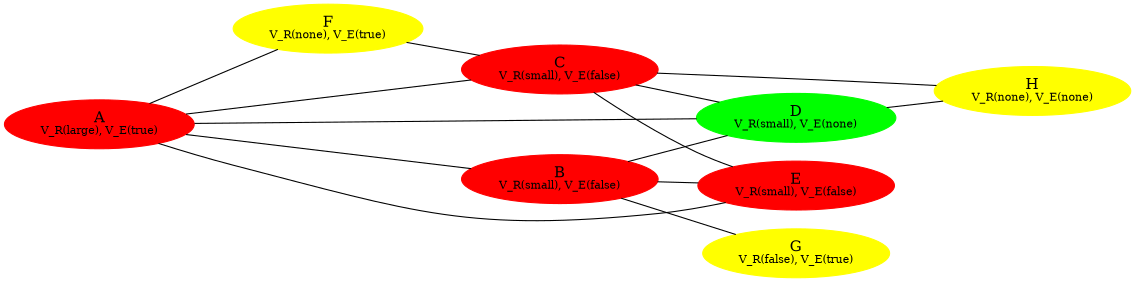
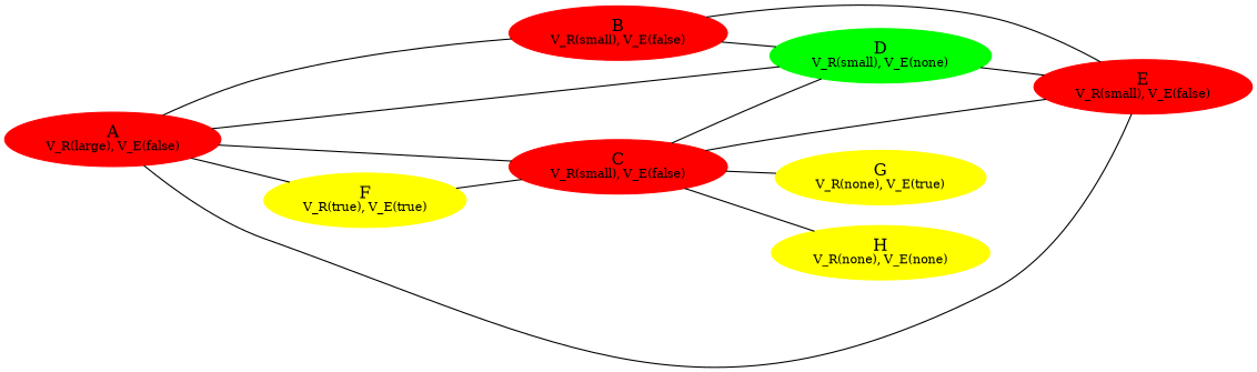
  graph {
    rankdir=LR
    node [color=red style=filled]
-   n1 [label=<A<BR /><FONT POINT-SIZE="10">V_R(large), V_E(true)</FONT>>]
+   n1 [label=<A<BR /><FONT POINT-SIZE="10">V_R(large), V_E(false)</FONT>>]
    n2 [label=<B<BR /><FONT POINT-SIZE="10">V_R(small), V_E(false)</FONT>>]
    n3 [label=<C<BR /><FONT POINT-SIZE="10">V_R(small), V_E(false)</FONT>>]
    n4 [color=green label=<D<BR /><FONT POINT-SIZE="10">V_R(small), V_E(none)</FONT>>]
    n5 [label=<E<BR /><FONT POINT-SIZE="10">V_R(small), V_E(false)</FONT>>]
-   n6 [color=yellow label=<F<BR /><FONT POINT-SIZE="10">V_R(none), V_E(true)</FONT>>]
-   n7 [color=yellow label=<G<BR /><FONT POINT-SIZE="10">V_R(false), V_E(true)</FONT>>]
+   n6 [color=yellow label=<F<BR /><FONT POINT-SIZE="10">V_R(true), V_E(true)</FONT>>]
+   n7 [color=yellow label=<G<BR /><FONT POINT-SIZE="10">V_R(none), V_E(true)</FONT>>]
    n8 [color=yellow label=<H<BR /><FONT POINT-SIZE="10">V_R(none), V_E(none)</FONT>>]
    n1 -- n2
    n1 -- n3
    n1 -- n4
    n1 -- n5
    n1 -- n6
    n2 -- n4
    n2 -- n5
-   n2 -- n7
+   n3 -- n7
    n3 -- n4
    n3 -- n5
    n3 -- n8
-   n4 -- n8
+   n4 -- n5
    n6 -- n3
  }
